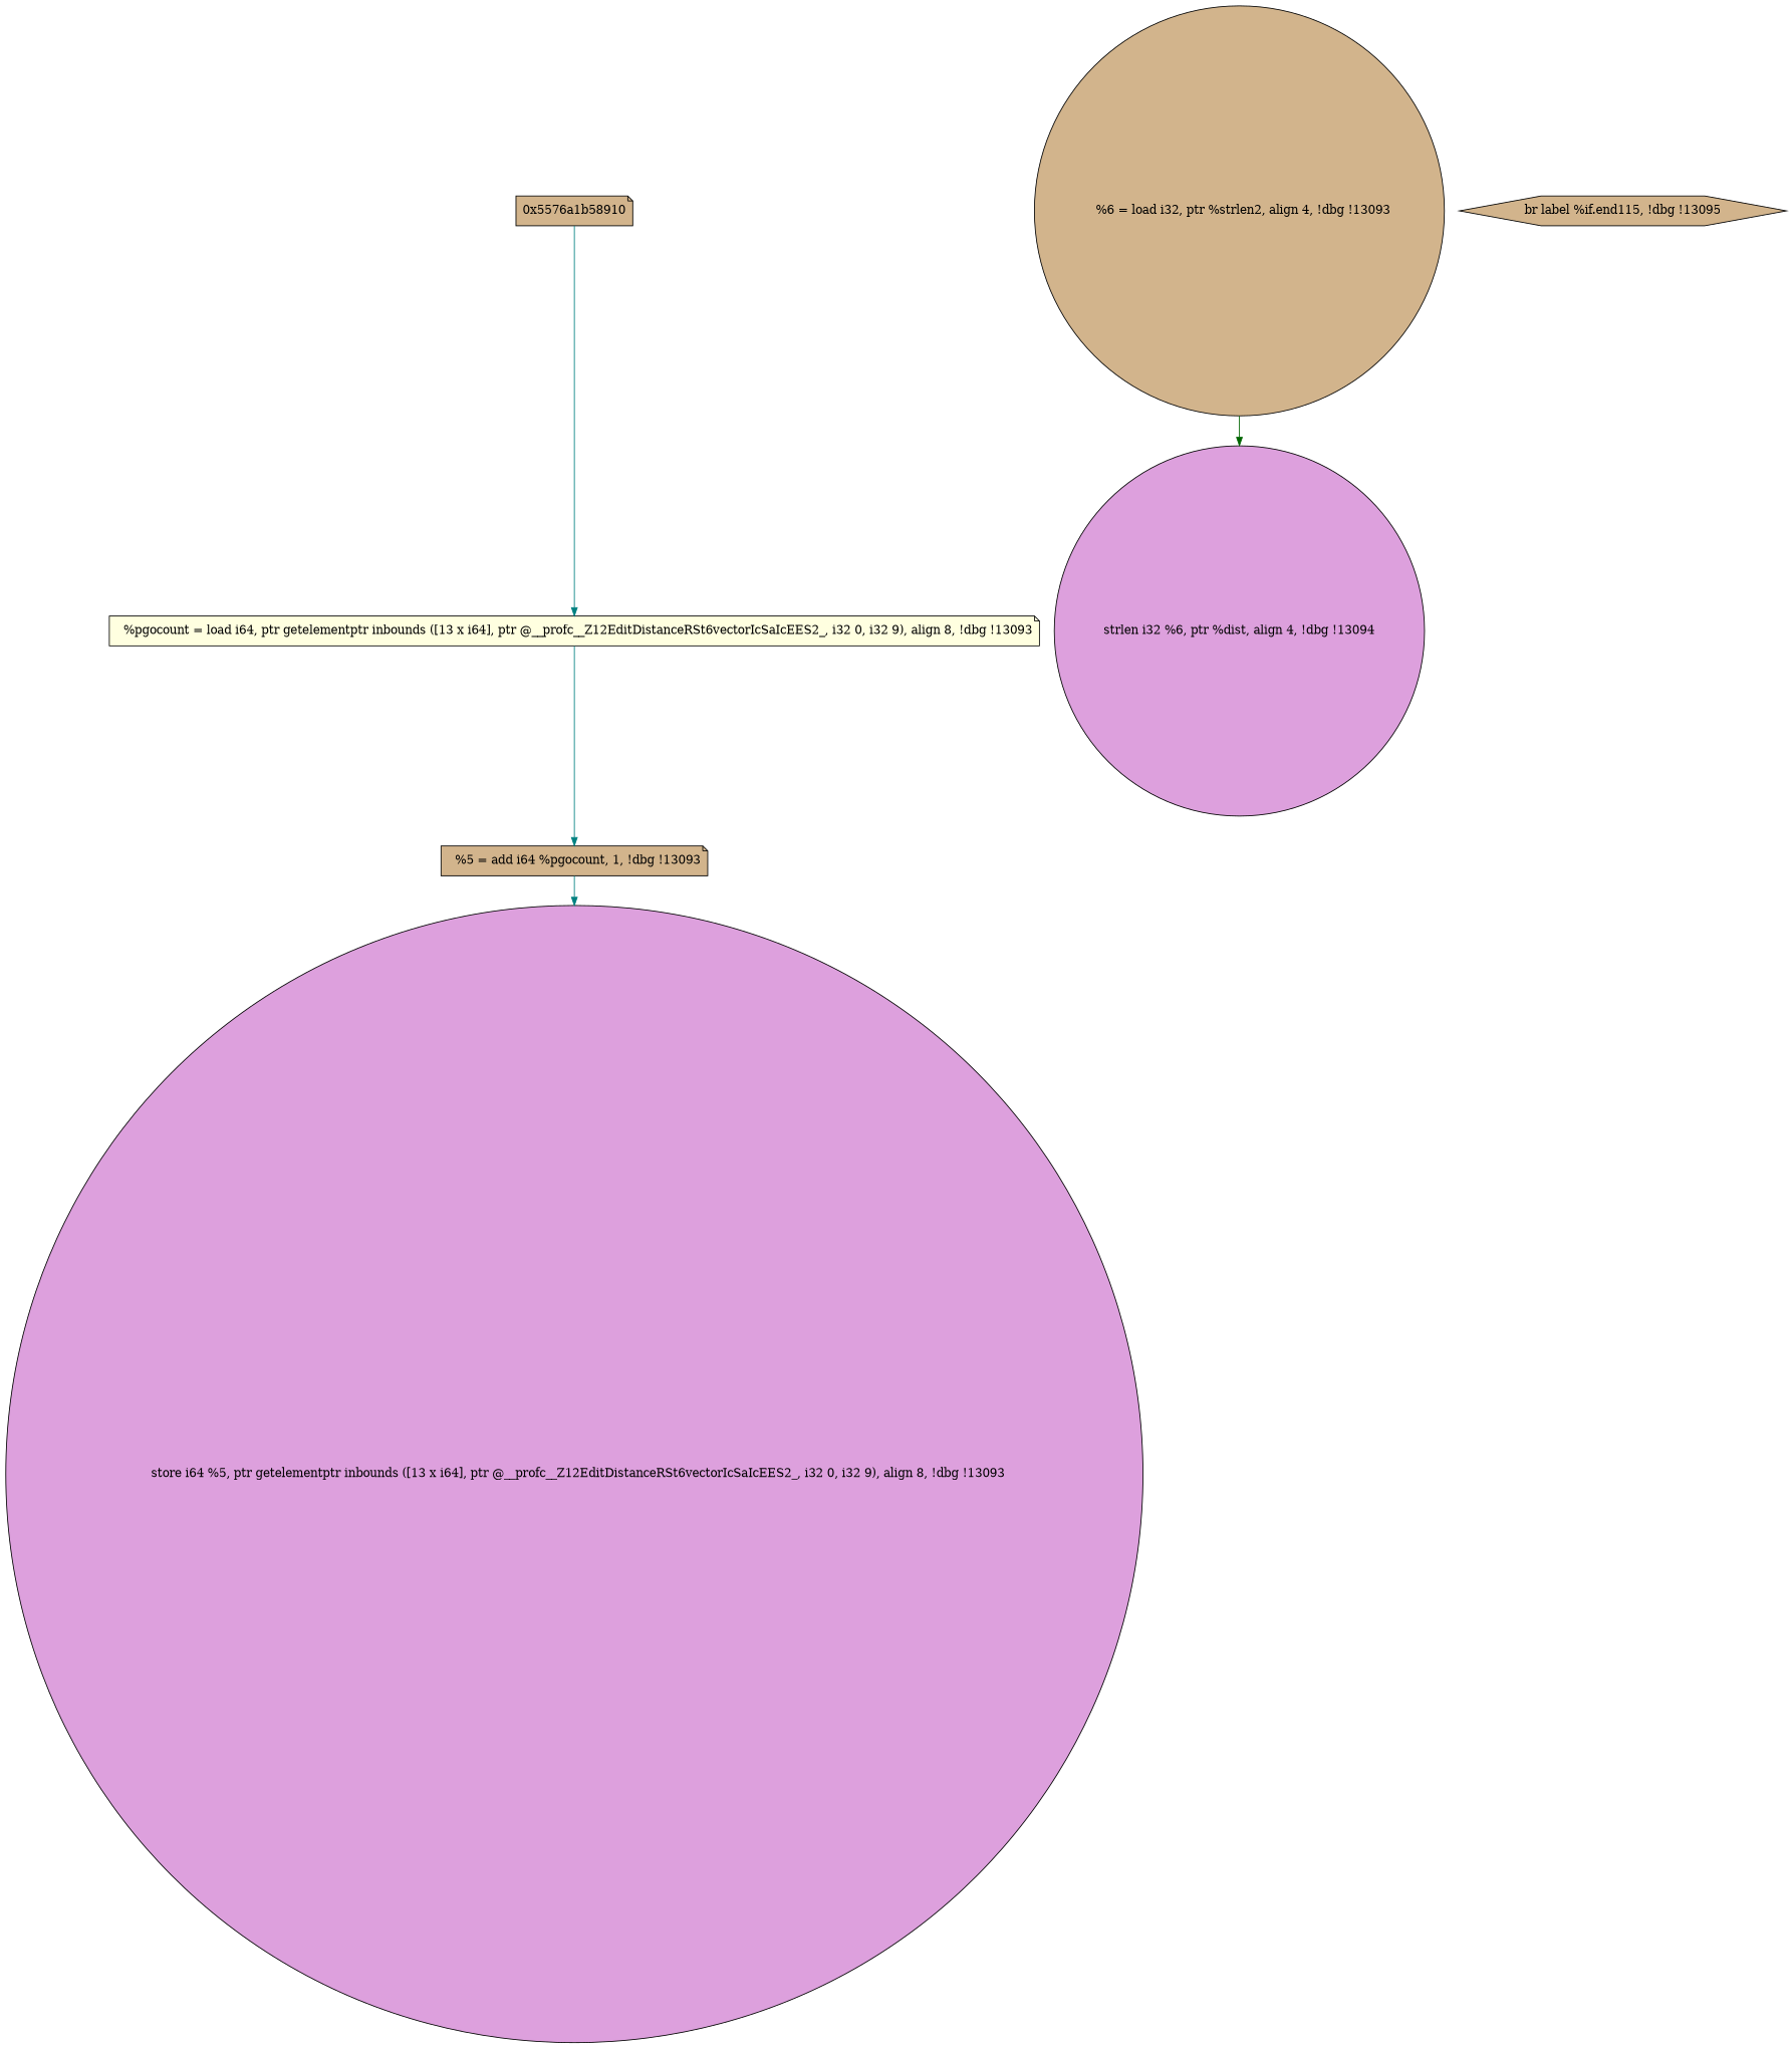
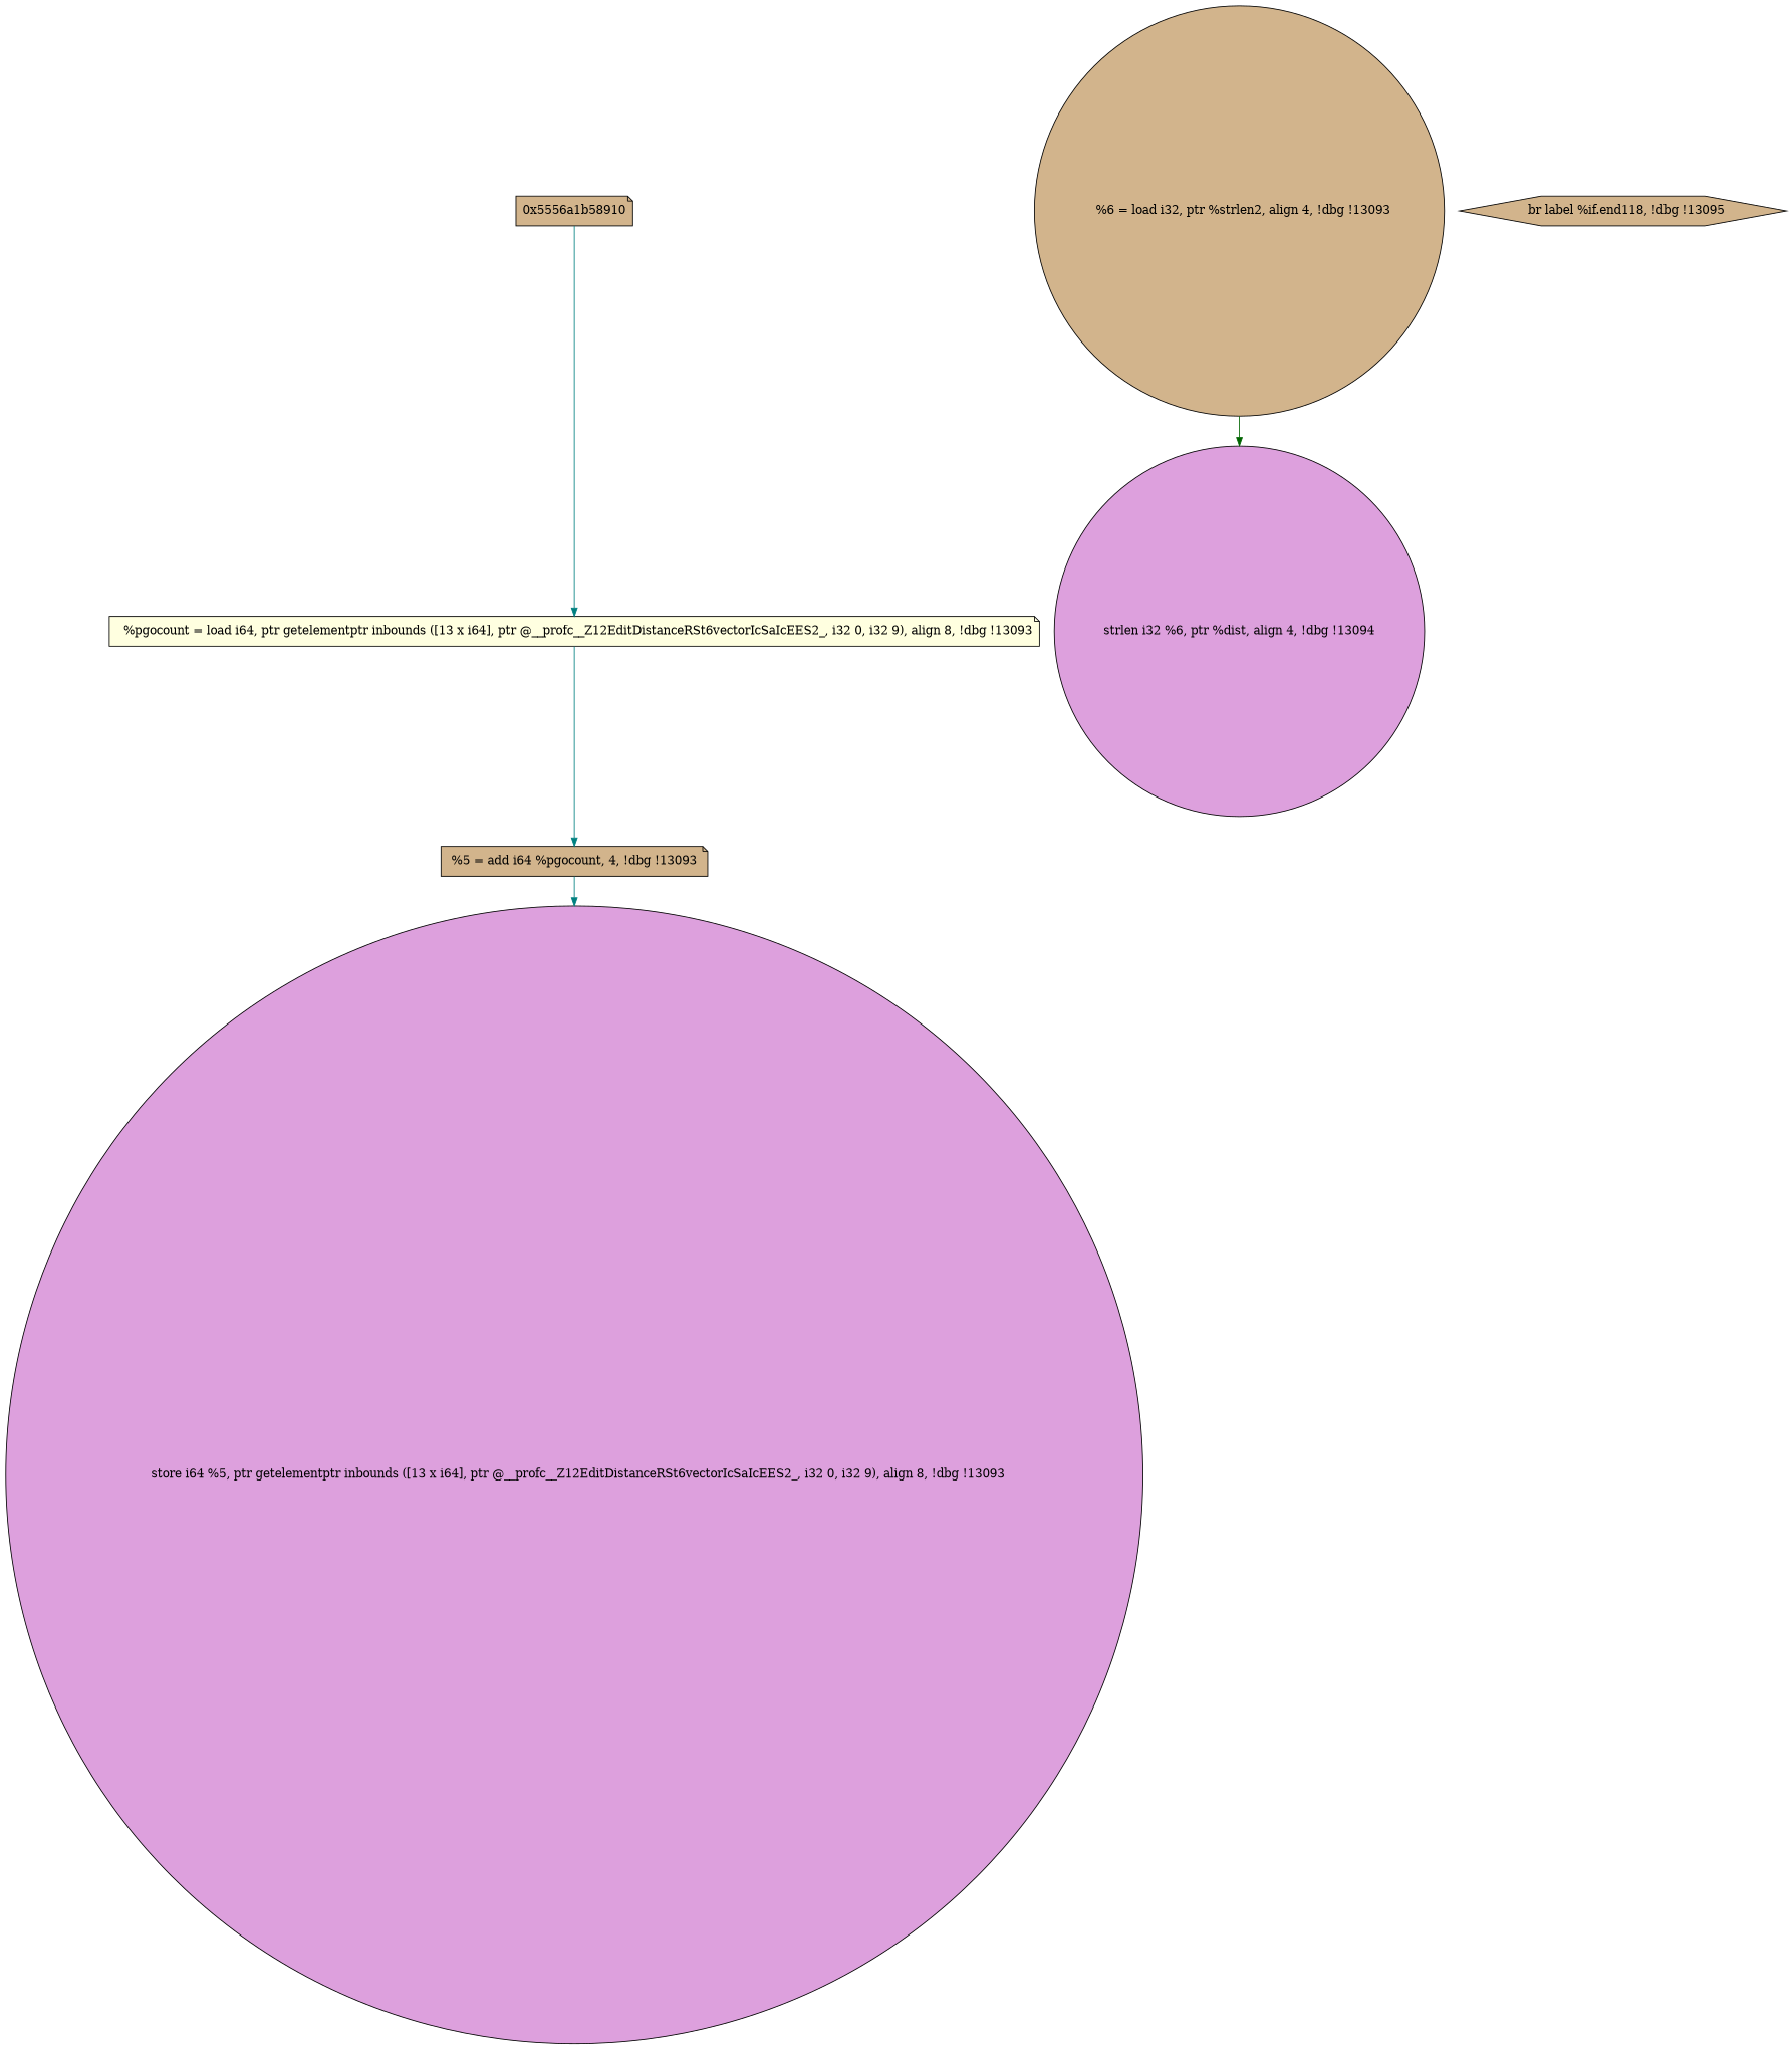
  digraph {
    node [fillcolor=tan shape=note style=filled]
    edge [color=teal]
    n1 [fillcolor=lightyellow label="  %pgocount = load i64, ptr getelementptr inbounds ([13 x i64], ptr @__profc__Z12EditDistanceRSt6vectorIcSaIcEES2_, i32 0, i32 9), align 8, !dbg !13093"]
-   n2 [label="  %5 = add i64 %pgocount, 1, !dbg !13093"]
+   n2 [label="%5 = add i64 %pgocount, 4, !dbg !13093"]
    n3 [fillcolor=plum label="  store i64 %5, ptr getelementptr inbounds ([13 x i64], ptr @__profc__Z12EditDistanceRSt6vectorIcSaIcEES2_, i32 0, i32 9), align 8, !dbg !13093" shape=circle]
    n4 [label="  %6 = load i32, ptr %strlen2, align 4, !dbg !13093" shape=circle]
    n5 [fillcolor=plum label="strlen i32 %6, ptr %dist, align 4, !dbg !13094" shape=circle]
-   n6 [label="br label %if.end115, !dbg !13095" shape=hexagon]
-   "0x5576a1b58910"
+   n6 [label="  br label %if.end118, !dbg !13095" shape=hexagon]
+   "0x5576a1b58910" [label="0x5556a1b58910"]
    n1 -> n2
    n2 -> n3
    n4 -> n5 [color=darkgreen]
    "0x5576a1b58910" -> n1
  }
